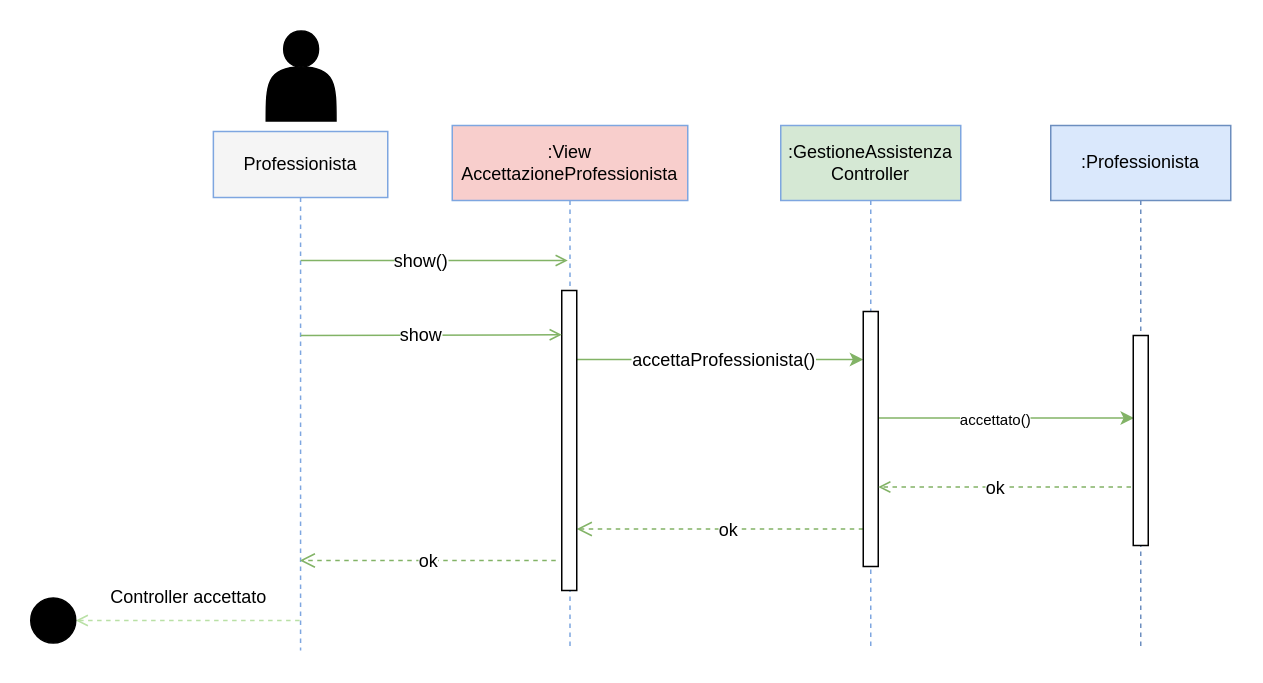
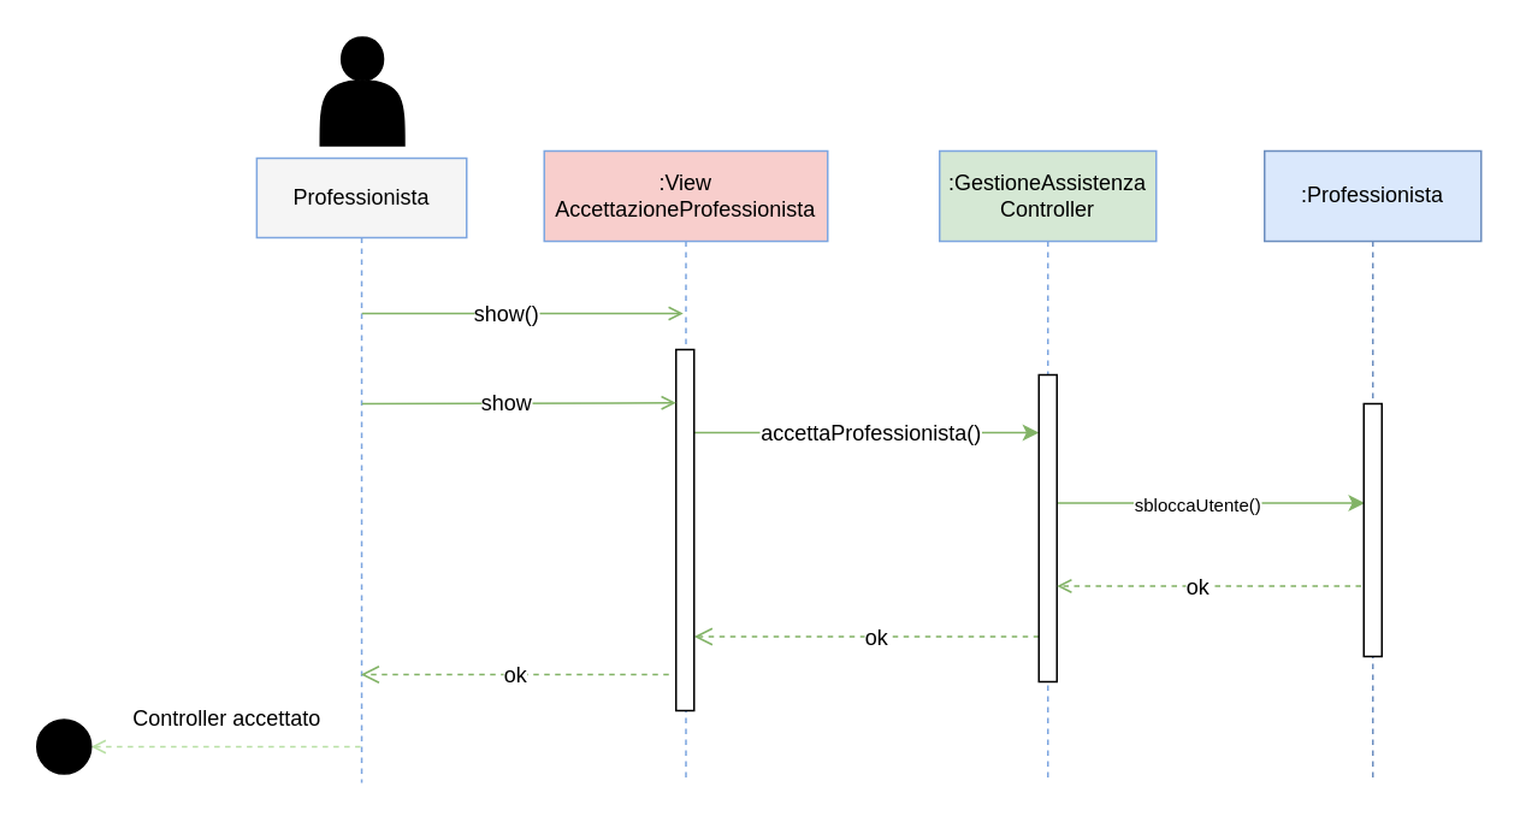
  <mxCell id="0" />
  <mxCell id="1" parent="0" />
  <mxCell id="2" style="edgeStyle=elbowEdgeStyle;rounded=0;orthogonalLoop=1;jettySize=auto;html=1;elbow=vertical;curved=0;strokeColor=#82b366;fillColor=#d5e8d4;" edge="1" parent="1" source="8"><mxGeometry relative="1" as="geometry"><mxPoint x="755.5" y="278" as="targetPoint" /><mxPoint x="581" y="278" as="sourcePoint" /></mxGeometry></mxCell>
  <mxCell id="3" value="" style="html=1;verticalAlign=bottom;endArrow=classic;edgeStyle=elbowEdgeStyle;elbow=vertical;curved=0;rounded=0;fillColor=#d5e8d4;strokeColor=#82b366;endFill=1;" parent="1" source="5" target="8" edge="1"><mxGeometry relative="1" as="geometry"><mxPoint x="395" y="239" as="sourcePoint" /><Array as="points"><mxPoint x="527" y="239" /></Array><mxPoint x="605" y="239" as="targetPoint" /></mxGeometry></mxCell>
  <mxCell id="4" value="" style="html=1;verticalAlign=bottom;endArrow=open;dashed=1;endSize=8;edgeStyle=elbowEdgeStyle;elbow=vertical;curved=0;rounded=0;fillColor=#d5e8d4;strokeColor=#82b366;" parent="1" source="8" target="6" edge="1"><mxGeometry relative="1" as="geometry"><mxPoint x="395" y="352" as="targetPoint" /><Array as="points"><mxPoint x="537" y="352" /></Array><mxPoint x="605" y="352" as="sourcePoint" /></mxGeometry></mxCell>
  <mxCell id="5" value="&lt;div&gt;&lt;font color=&quot;#000000&quot;&gt;:View&lt;/font&gt;&lt;/div&gt;&lt;div&gt;&lt;font color=&quot;#000000&quot;&gt;AccettazioneProfessionista&lt;br&gt;&lt;/font&gt;&lt;/div&gt;" style="shape=umlLifeline;perimeter=lifelinePerimeter;whiteSpace=wrap;html=1;container=0;dropTarget=0;collapsible=0;recursiveResize=0;outlineConnect=0;portConstraint=eastwest;newEdgeStyle={&quot;edgeStyle&quot;:&quot;elbowEdgeStyle&quot;,&quot;elbow&quot;:&quot;vertical&quot;,&quot;curved&quot;:0,&quot;rounded&quot;:0};fillColor=#f8cecc;strokeColor=#7EA6E0;size=50;" parent="1" vertex="1"><mxGeometry x="301" y="83" width="157" height="350" as="geometry" /></mxCell>
  <mxCell id="6" value="" style="html=1;points=[];perimeter=orthogonalPerimeter;outlineConnect=0;targetShapes=umlLifeline;portConstraint=eastwest;newEdgeStyle={&quot;edgeStyle&quot;:&quot;elbowEdgeStyle&quot;,&quot;elbow&quot;:&quot;vertical&quot;,&quot;curved&quot;:0,&quot;rounded&quot;:0};fillColor=#FFFFFF;strokeColor=#000000;" parent="5" vertex="1"><mxGeometry x="73" y="110" width="10" height="200" as="geometry" /></mxCell>
  <mxCell id="7" value="&lt;div&gt;&lt;font color=&quot;#000000&quot;&gt;:GestioneAssistenza&lt;/font&gt;&lt;/div&gt;&lt;div&gt;&lt;font color=&quot;#000000&quot;&gt;Controller&lt;br&gt;&lt;/font&gt;&lt;/div&gt;" style="shape=umlLifeline;perimeter=lifelinePerimeter;whiteSpace=wrap;html=1;container=0;dropTarget=0;collapsible=0;recursiveResize=0;outlineConnect=0;portConstraint=eastwest;newEdgeStyle={&quot;edgeStyle&quot;:&quot;elbowEdgeStyle&quot;,&quot;elbow&quot;:&quot;vertical&quot;,&quot;curved&quot;:0,&quot;rounded&quot;:0};fillColor=#d5e8d4;strokeColor=#7EA6E0;size=50;" parent="1" vertex="1"><mxGeometry x="520" y="83" width="120" height="350" as="geometry" /></mxCell>
  <mxCell id="8" value="" style="html=1;points=[];perimeter=orthogonalPerimeter;outlineConnect=0;targetShapes=umlLifeline;portConstraint=eastwest;newEdgeStyle={&quot;edgeStyle&quot;:&quot;elbowEdgeStyle&quot;,&quot;elbow&quot;:&quot;vertical&quot;,&quot;curved&quot;:0,&quot;rounded&quot;:0};fillColor=#FFFFFF;strokeColor=#000000;" parent="7" vertex="1"><mxGeometry x="55" y="124" width="10" height="170" as="geometry" /></mxCell>
  <mxCell id="9" style="edgeStyle=orthogonalEdgeStyle;rounded=0;orthogonalLoop=1;jettySize=auto;html=1;strokeColor=#82b366;fillColor=#d5e8d4;dashed=1;endArrow=open;endFill=0;" edge="1" parent="1"><mxGeometry relative="1" as="geometry"><mxPoint x="759.5" y="342" as="sourcePoint" /><mxPoint x="585" y="324" as="targetPoint" /><Array as="points"><mxPoint x="760" y="324" /></Array></mxGeometry></mxCell>
  <mxCell id="10" value="&lt;font style=&quot;background-color: rgb(255, 255, 255);&quot; color=&quot;#000000&quot;&gt;accettaProfessionista()&lt;/font&gt;" style="text;html=1;align=center;verticalAlign=middle;resizable=0;points=[];autosize=1;strokeColor=none;fillColor=none;" vertex="1" parent="1"><mxGeometry x="407" y="225" width="150" height="30" as="geometry" /></mxCell>
  <mxCell id="11" value="&lt;font style=&quot;background-color: rgb(255, 255, 255);&quot; color=&quot;#000000&quot;&gt;ok&lt;/font&gt;" style="text;html=1;align=center;verticalAlign=middle;resizable=0;points=[];autosize=1;strokeColor=none;fillColor=none;" vertex="1" parent="1"><mxGeometry x="465" y="338" width="40" height="30" as="geometry" /></mxCell>
- <mxCell id="12" value="&lt;font style=&quot;font-size: 10px; background-color: rgb(255, 255, 255);&quot; color=&quot;#000000&quot;&gt;accettato()&lt;/font&gt;" style="text;html=1;align=center;verticalAlign=middle;resizable=0;points=[];autosize=1;strokeColor=none;fillColor=none;" vertex="1" parent="1"><mxGeometry x="618" y="264" width="90" height="30" as="geometry" /></mxCell>
+ <mxCell id="12" value="&lt;font style=&quot;font-size: 10px; background-color: rgb(255, 255, 255);&quot; color=&quot;#000000&quot;&gt;sbloccaUtente()&lt;/font&gt;" style="text;html=1;align=center;verticalAlign=middle;resizable=0;points=[];autosize=1;strokeColor=none;fillColor=none;" vertex="1" parent="1"><mxGeometry x="618" y="264" width="90" height="30" as="geometry" /></mxCell>
  <mxCell id="13" value="&lt;font style=&quot;background-color: rgb(255, 255, 255);&quot; color=&quot;#000000&quot;&gt;ok&lt;/font&gt;" style="text;html=1;align=center;verticalAlign=middle;resizable=0;points=[];autosize=1;strokeColor=none;fillColor=none;" vertex="1" parent="1"><mxGeometry x="643" y="310" width="40" height="30" as="geometry" /></mxCell>
  <mxCell id="14" value="&lt;font color=&quot;#000000&quot;&gt;Professionista&lt;/font&gt;" style="shape=umlLifeline;perimeter=lifelinePerimeter;whiteSpace=wrap;html=1;container=0;dropTarget=0;collapsible=0;recursiveResize=0;outlineConnect=0;portConstraint=eastwest;newEdgeStyle={&quot;edgeStyle&quot;:&quot;elbowEdgeStyle&quot;,&quot;elbow&quot;:&quot;vertical&quot;,&quot;curved&quot;:0,&quot;rounded&quot;:0};fillColor=#f5f5f5;strokeColor=#7EA6E0;fontColor=#333333;size=44;" vertex="1" parent="1"><mxGeometry x="141.75" y="87" width="116.25" height="346" as="geometry" /></mxCell>
  <mxCell id="15" value="" style="shape=actor;whiteSpace=wrap;html=1;fontFamily=Helvetica;fontSize=12;fillColor=#000000;" vertex="1" parent="1"><mxGeometry x="177" y="20" width="46.5" height="60" as="geometry" /></mxCell>
  <mxCell id="16" value="" style="html=1;verticalAlign=bottom;endArrow=open;edgeStyle=elbowEdgeStyle;elbow=vertical;curved=0;rounded=0;fillColor=#d5e8d4;strokeColor=#82b366;endFill=0;" edge="1" parent="1"><mxGeometry relative="1" as="geometry"><mxPoint y="173" as="sourcePoint" x="200" /><Array as="points"><mxPoint x="330" y="173" /></Array><mxPoint x="378" y="173" as="targetPoint" /></mxGeometry></mxCell>
  <mxCell id="17" value="&lt;font style=&quot;background-color: rgb(255, 255, 255);&quot; color=&quot;#000000&quot;&gt;show()&lt;/font&gt;" style="text;html=1;align=center;verticalAlign=middle;resizable=0;points=[];autosize=1;strokeColor=none;fillColor=none;fontSize=12;fontFamily=Helvetica;fontColor=default;" vertex="1" parent="1"><mxGeometry x="250" y="159" width="60" height="30" as="geometry" /></mxCell>
  <mxCell id="18" value="" style="html=1;verticalAlign=bottom;endArrow=open;edgeStyle=elbowEdgeStyle;elbow=vertical;curved=0;rounded=0;fillColor=#d5e8d4;strokeColor=#82b366;endFill=0;" edge="1" parent="1"><mxGeometry relative="1" as="geometry"><mxPoint y="223" as="sourcePoint" x="200" /><Array as="points"><mxPoint x="336" y="222.5" /></Array><mxPoint x="374" y="223" as="targetPoint" /></mxGeometry></mxCell>
  <mxCell id="19" value="&lt;font style=&quot;background-color: rgb(255, 255, 255);&quot; color=&quot;#000000&quot;&gt;show&lt;/font&gt;" style="text;html=1;align=center;verticalAlign=middle;resizable=0;points=[];autosize=1;strokeColor=none;fillColor=none;fontSize=12;fontFamily=Helvetica;fontColor=default;" vertex="1" parent="1"><mxGeometry x="250" y="208" width="60" height="30" as="geometry" /></mxCell>
  <mxCell id="20" value="&lt;font color=&quot;#000000&quot;&gt;:Professionista&lt;/font&gt;" style="shape=umlLifeline;perimeter=lifelinePerimeter;whiteSpace=wrap;html=1;container=0;dropTarget=0;collapsible=0;recursiveResize=0;outlineConnect=0;portConstraint=eastwest;newEdgeStyle={&quot;edgeStyle&quot;:&quot;elbowEdgeStyle&quot;,&quot;elbow&quot;:&quot;vertical&quot;,&quot;curved&quot;:0,&quot;rounded&quot;:0};fillColor=#dae8fc;strokeColor=#6c8ebf;size=50;" vertex="1" parent="1"><mxGeometry x="700" y="83" width="120" height="350" as="geometry" /></mxCell>
  <mxCell id="21" value="" style="html=1;points=[];perimeter=orthogonalPerimeter;outlineConnect=0;targetShapes=umlLifeline;portConstraint=eastwest;newEdgeStyle={&quot;edgeStyle&quot;:&quot;elbowEdgeStyle&quot;,&quot;elbow&quot;:&quot;vertical&quot;,&quot;curved&quot;:0,&quot;rounded&quot;:0};fillColor=#FFFFFF;strokeColor=#000000;" vertex="1" parent="20"><mxGeometry x="55" y="140" width="10" height="140" as="geometry" /></mxCell>
  <mxCell id="22" value="" style="html=1;verticalAlign=bottom;endArrow=open;dashed=1;endSize=8;edgeStyle=elbowEdgeStyle;elbow=vertical;curved=0;rounded=0;fillColor=#d5e8d4;strokeColor=#82b366;" edge="1" parent="1"><mxGeometry relative="1" as="geometry"><mxPoint x="199.375" y="373" as="targetPoint" /><Array as="points"><mxPoint x="355" y="373" /></Array><mxPoint x="370" y="373" as="sourcePoint" /></mxGeometry></mxCell>
  <mxCell id="23" value="&lt;font style=&quot;background-color: rgb(255, 255, 255);&quot; color=&quot;#000000&quot;&gt;ok&lt;/font&gt;" style="text;html=1;align=center;verticalAlign=middle;resizable=0;points=[];autosize=1;strokeColor=none;fillColor=none;fontSize=12;fontFamily=Helvetica;fontColor=default;" vertex="1" parent="1"><mxGeometry x="265" y="359" width="40" height="30" as="geometry" /></mxCell>
  <mxCell id="24" value="" style="endArrow=none;dashed=1;html=1;rounded=0;labelBackgroundColor=default;strokeColor=#B9E0A5;fontFamily=Helvetica;fontSize=12;fontColor=default;fillColor=#d5e8d4;shape=connector;startArrow=open;startFill=0;exitX=1;exitY=0.5;exitDx=0;exitDy=0;" edge="1" parent="1" source="25"><mxGeometry width="50" height="50" relative="1" as="geometry"><mxPoint x="90" y="413" as="sourcePoint" /><mxPoint x="199.375" y="413" as="targetPoint" /></mxGeometry></mxCell>
  <mxCell id="25" value="" style="ellipse;whiteSpace=wrap;html=1;aspect=fixed;fontFamily=Helvetica;fontSize=12;fillColor=#000000;" vertex="1" parent="1"><mxGeometry x="20" y="398" width="30" height="30" as="geometry" /></mxCell>
  <mxCell id="26" value="&lt;font color=&quot;#000000&quot;&gt;Controller accettato&lt;/font&gt;" style="text;html=1;align=center;verticalAlign=middle;resizable=0;points=[];autosize=1;strokeColor=none;fillColor=none;fontSize=12;fontFamily=Helvetica;fontColor=default;" vertex="1" parent="1"><mxGeometry x="50" y="383" width="150" height="30" as="geometry" /></mxCell>
